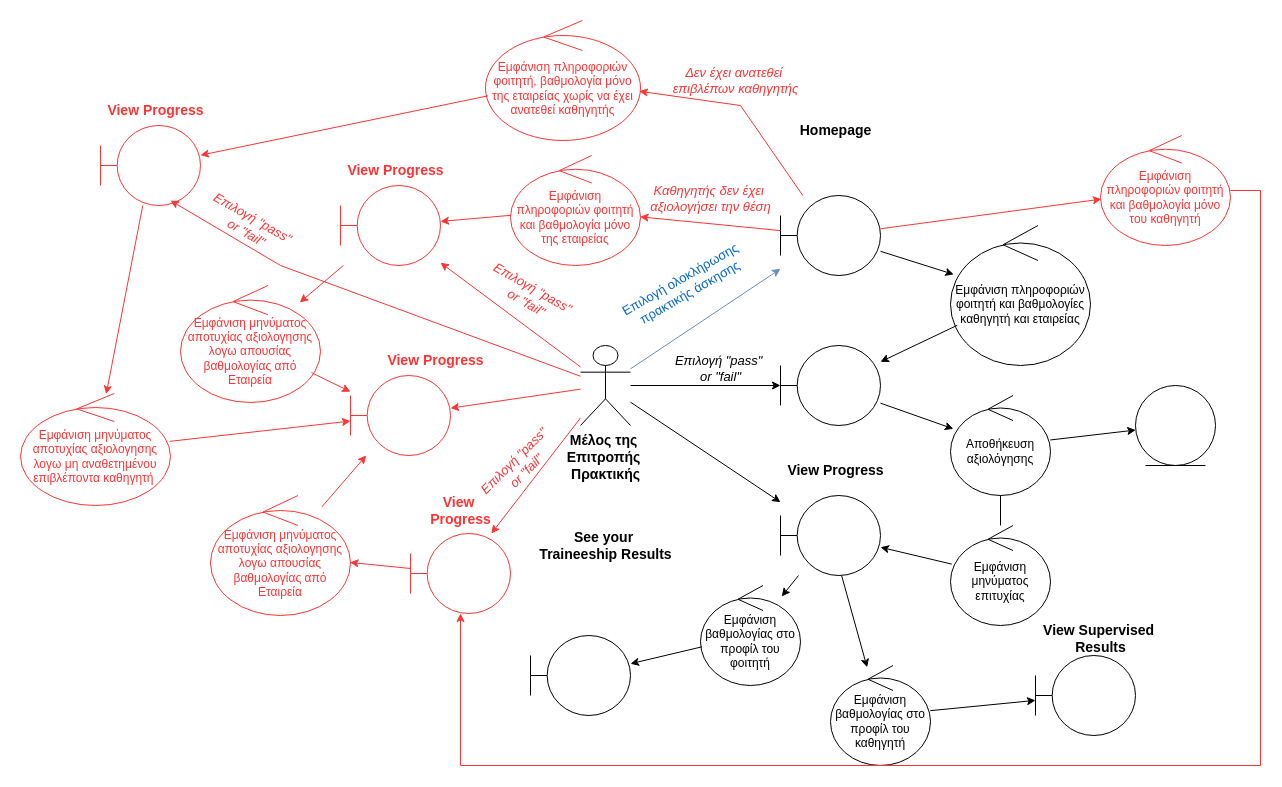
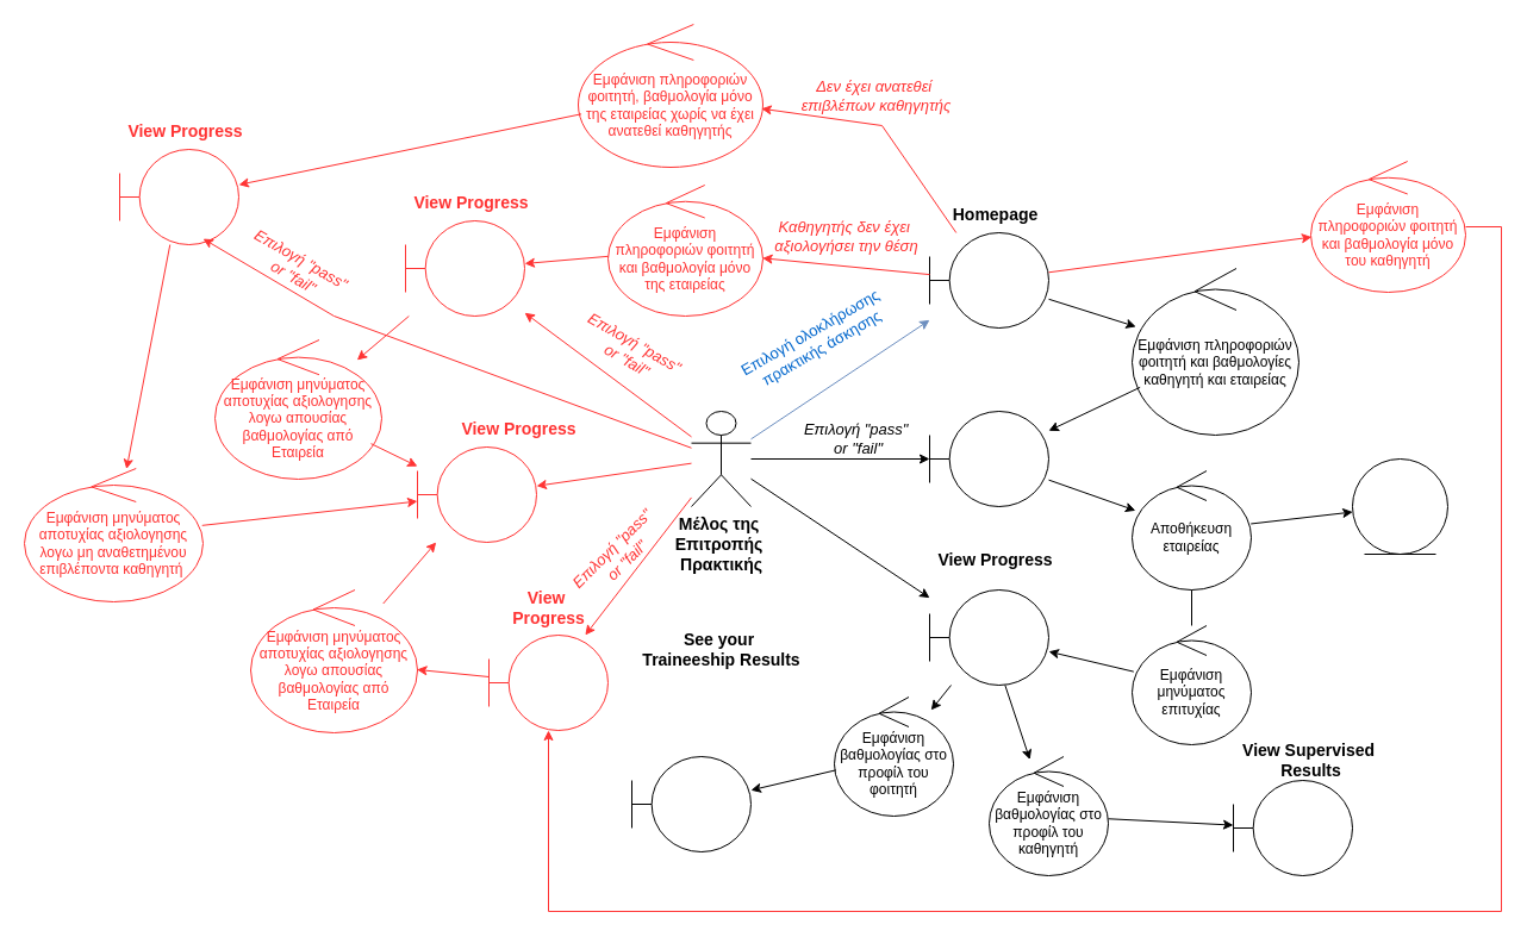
  <mxCell id="0" />
  <mxCell id="1" parent="0" />
  <mxCell id="2" value="&lt;span style=&quot;font-size: 14px;&quot;&gt;&lt;b&gt;Μέλος της&amp;nbsp;&lt;/b&gt;&lt;/span&gt;&lt;div&gt;&lt;span style=&quot;font-size: 14px;&quot;&gt;&lt;b&gt;Επιτροπής&amp;nbsp;&lt;/b&gt;&lt;/span&gt;&lt;div&gt;&lt;span style=&quot;font-size: 14px;&quot;&gt;&lt;b&gt;Πρακτικής&lt;/b&gt;&lt;/span&gt;&lt;/div&gt;&lt;/div&gt;" style="shape=umlActor;verticalLabelPosition=bottom;verticalAlign=top;html=1;outlineConnect=0;" vertex="1" parent="1"><mxGeometry x="580" y="345" width="50" height="80" as="geometry" /></mxCell>
  <mxCell id="3" value="" style="shape=umlBoundary;whiteSpace=wrap;html=1;" vertex="1" parent="1"><mxGeometry x="780" y="195" width="100" height="80" as="geometry" /></mxCell>
- <mxCell id="4" value="Homepage" style="text;html=1;align=center;verticalAlign=middle;resizable=0;points=[];autosize=1;strokeColor=none;fillColor=none;fontSize=14;fontStyle=1" vertex="1" parent="1"><mxGeometry x="790" y="115" width="90" height="30" as="geometry" /></mxCell>
+ <mxCell id="4" value="Homepage" style="text;html=1;align=center;verticalAlign=middle;resizable=0;points=[];autosize=1;strokeColor=none;fillColor=none;fontSize=14;fontStyle=1" vertex="1" parent="1"><mxGeometry x="790" y="165" width="90" height="30" as="geometry" /></mxCell>
  <mxCell id="5" value="" style="endArrow=classic;html=1;rounded=0;fontColor=#0066CC;fillColor=#dae8fc;strokeColor=#6c8ebf;" edge="1" parent="1" source="2" target="3"><mxGeometry width="50" height="50" relative="1" as="geometry"><mxPoint x="960" y="445" as="sourcePoint" /><mxPoint x="1010" y="395" as="targetPoint" /></mxGeometry></mxCell>
  <mxCell id="6" value="Επιλογή ολοκλήρωσης&amp;nbsp;&lt;div&gt;πρακτικής άσκησης&lt;/div&gt;" style="text;html=1;align=center;verticalAlign=middle;resizable=0;points=[];autosize=1;strokeColor=none;fillColor=none;fontColor=#0066CC;rotation=-30;fontSize=13;" vertex="1" parent="1"><mxGeometry x="605" y="265" width="160" height="40" as="geometry" /></mxCell>
  <mxCell id="7" value="" style="shape=umlBoundary;whiteSpace=wrap;html=1;" vertex="1" parent="1"><mxGeometry x="780" y="345" width="100" height="80" as="geometry" /></mxCell>
  <mxCell id="8" value="" style="endArrow=classic;html=1;rounded=0;fillColor=#dae8fc;strokeColor=#000000;" edge="1" parent="1" target="7" source="2"><mxGeometry width="50" height="50" relative="1" as="geometry"><mxPoint x="630" y="385" as="sourcePoint" /><mxPoint x="1010" y="395" as="targetPoint" /></mxGeometry></mxCell>
  <mxCell id="9" value="View Progress" style="text;html=1;align=center;verticalAlign=middle;resizable=0;points=[];autosize=1;strokeColor=none;fillColor=none;fontStyle=1;fontSize=14;fontColor=light-dark(#FF3333,#ED0202);" vertex="1" parent="1"><mxGeometry x="340" y="155" width="110" height="30" as="geometry" /></mxCell>
  <mxCell id="10" value="Επιλογή &quot;pass&quot;&amp;nbsp;&lt;div&gt;or &quot;fail&quot;&lt;/div&gt;" style="text;html=1;align=center;verticalAlign=middle;resizable=0;points=[];autosize=1;strokeColor=none;fillColor=none;fontStyle=2;labelBorderColor=none;fontSize=13;" vertex="1" parent="1"><mxGeometry x="660" y="348" width="120" height="40" as="geometry" /></mxCell>
  <mxCell id="11" value="Εμφάνιση πληροφοριών φοιτητή και βαθμολογίες καθηγητή και εταιρείας" style="ellipse;shape=umlControl;whiteSpace=wrap;html=1;fontStyle=0" vertex="1" parent="1"><mxGeometry x="950" y="225" width="140" height="140" as="geometry" /></mxCell>
  <mxCell id="12" value="" style="endArrow=classic;html=1;rounded=0;" edge="1" parent="1" source="3" target="11"><mxGeometry width="50" height="50" relative="1" as="geometry"><mxPoint x="960" y="445" as="sourcePoint" /><mxPoint x="1010" y="395" as="targetPoint" /></mxGeometry></mxCell>
  <mxCell id="13" value="" style="endArrow=classic;html=1;rounded=0;" edge="1" parent="1" source="11" target="7"><mxGeometry width="50" height="50" relative="1" as="geometry"><mxPoint x="960" y="445" as="sourcePoint" /><mxPoint x="1010" y="395" as="targetPoint" /></mxGeometry></mxCell>
- <mxCell id="14" value="Αποθήκευση αξιολόγησης" style="ellipse;shape=umlControl;whiteSpace=wrap;html=1;fontStyle=0" vertex="1" parent="1"><mxGeometry x="950" y="395" width="100" height="100" as="geometry" /></mxCell>
+ <mxCell id="14" value="Αποθήκευση εταιρείας" style="ellipse;shape=umlControl;whiteSpace=wrap;html=1;fontStyle=0" vertex="1" parent="1"><mxGeometry x="950" y="395" width="100" height="100" as="geometry" /></mxCell>
  <mxCell id="15" value="" style="endArrow=classic;html=1;rounded=0;" edge="1" parent="1" source="7" target="14"><mxGeometry width="50" height="50" relative="1" as="geometry"><mxPoint x="960" y="445" as="sourcePoint" /><mxPoint x="1010" y="395" as="targetPoint" /></mxGeometry></mxCell>
  <mxCell id="16" value="" style="ellipse;shape=umlEntity;whiteSpace=wrap;html=1;" vertex="1" parent="1"><mxGeometry x="1135" y="385" width="80" height="80" as="geometry" /></mxCell>
  <mxCell id="17" value="" style="endArrow=classic;html=1;rounded=0;" edge="1" parent="1" source="14" target="16"><mxGeometry width="50" height="50" relative="1" as="geometry"><mxPoint x="960" y="445" as="sourcePoint" /><mxPoint x="1010" y="395" as="targetPoint" /></mxGeometry></mxCell>
  <mxCell id="18" value="Εμφάνιση μηνύματος επιτυχίας" style="ellipse;shape=umlControl;whiteSpace=wrap;html=1;fontStyle=0" vertex="1" parent="1"><mxGeometry x="950" y="525" width="100" height="100" as="geometry" /></mxCell>
  <mxCell id="19" value="" style="endArrow=classic;html=1;rounded=0;" edge="1" parent="1" source="14"><mxGeometry width="50" height="50" relative="1" as="geometry"><mxPoint x="960" y="445" as="sourcePoint" /><mxPoint x="1010" y="395" as="targetPoint" /></mxGeometry></mxCell>
  <mxCell id="20" value="" style="endArrow=none;html=1;rounded=0;" edge="1" parent="1" source="14" target="18"><mxGeometry width="50" height="50" relative="1" as="geometry"><mxPoint x="960" y="445" as="sourcePoint" /><mxPoint x="1010" y="395" as="targetPoint" /></mxGeometry></mxCell>
  <mxCell id="21" value="" style="shape=umlBoundary;whiteSpace=wrap;html=1;" vertex="1" parent="1"><mxGeometry x="780" y="495" width="100" height="80" as="geometry" /></mxCell>
  <mxCell id="22" value="View Progress" style="text;html=1;align=center;verticalAlign=middle;resizable=0;points=[];autosize=1;strokeColor=none;fillColor=none;fontStyle=1;fontSize=14;" vertex="1" parent="1"><mxGeometry x="780" y="455" width="110" height="30" as="geometry" /></mxCell>
  <mxCell id="23" value="" style="endArrow=classic;html=1;rounded=0;" edge="1" parent="1" source="18" target="21"><mxGeometry width="50" height="50" relative="1" as="geometry"><mxPoint x="960" y="445" as="sourcePoint" /><mxPoint x="1010" y="395" as="targetPoint" /></mxGeometry></mxCell>
  <mxCell id="24" value="" style="endArrow=classic;html=1;rounded=0;" edge="1" parent="1" source="2" target="21"><mxGeometry width="50" height="50" relative="1" as="geometry"><mxPoint x="570" y="395" as="sourcePoint" /><mxPoint x="1010" y="395" as="targetPoint" /></mxGeometry></mxCell>
  <mxCell id="25" value="Εμφάνιση βαθμολογίας στο προφίλ του φοιτητή" style="ellipse;shape=umlControl;whiteSpace=wrap;html=1;fontStyle=0" vertex="1" parent="1"><mxGeometry x="700" y="585" width="100" height="100" as="geometry" /></mxCell>
  <mxCell id="26" value="" style="shape=umlBoundary;whiteSpace=wrap;html=1;" vertex="1" parent="1"><mxGeometry x="530" y="635" width="100" height="80" as="geometry" /></mxCell>
  <mxCell id="27" value="See your&amp;nbsp;&lt;div&gt;Traineeship Results&lt;/div&gt;" style="text;html=1;align=center;verticalAlign=middle;resizable=0;points=[];autosize=1;strokeColor=none;fillColor=none;fontSize=14;fontStyle=1" vertex="1" parent="1"><mxGeometry x="530" y="520" width="150" height="50" as="geometry" /></mxCell>
  <mxCell id="28" value="" style="endArrow=classic;html=1;rounded=0;" edge="1" parent="1" source="25" target="26"><mxGeometry width="50" height="50" relative="1" as="geometry"><mxPoint x="780" y="445" as="sourcePoint" /><mxPoint x="830" y="395" as="targetPoint" /></mxGeometry></mxCell>
  <mxCell id="29" value="" style="endArrow=classic;html=1;rounded=0;" edge="1" parent="1" source="21" target="25"><mxGeometry width="50" height="50" relative="1" as="geometry"><mxPoint x="780" y="445" as="sourcePoint" /><mxPoint x="830" y="395" as="targetPoint" /></mxGeometry></mxCell>
- <mxCell id="30" value="Εμφάνιση βαθμολογίας στο προφίλ του καθηγητή" style="ellipse;shape=umlControl;whiteSpace=wrap;html=1;fontStyle=0" vertex="1" parent="1"><mxGeometry x="830" y="665" width="100" height="100" as="geometry" /></mxCell>
+ <mxCell id="30" value="Εμφάνιση βαθμολογίας στο προφίλ του καθηγητή" style="ellipse;shape=umlControl;whiteSpace=wrap;html=1;fontStyle=0" vertex="1" parent="1"><mxGeometry x="830" y="635" width="100" height="100" as="geometry" /></mxCell>
  <mxCell id="31" value="" style="endArrow=classic;html=1;rounded=0;" edge="1" parent="1" source="21" target="30"><mxGeometry width="50" height="50" relative="1" as="geometry"><mxPoint x="780" y="445" as="sourcePoint" /><mxPoint x="830" y="395" as="targetPoint" /></mxGeometry></mxCell>
  <mxCell id="32" value="" style="shape=umlBoundary;whiteSpace=wrap;html=1;" vertex="1" parent="1"><mxGeometry x="1035" y="655" width="100" height="80" as="geometry" /></mxCell>
  <mxCell id="33" value="View Supervised&amp;nbsp;&lt;div&gt;Results&lt;/div&gt;" style="text;html=1;align=center;verticalAlign=middle;resizable=0;points=[];autosize=1;strokeColor=none;fillColor=none;fontStyle=1;fontSize=14;" vertex="1" parent="1"><mxGeometry x="1035" y="613" width="130" height="50" as="geometry" /></mxCell>
  <mxCell id="34" value="" style="endArrow=classic;html=1;rounded=0;" edge="1" parent="1" source="30" target="32"><mxGeometry width="50" height="50" relative="1" as="geometry"><mxPoint x="780" y="445" as="sourcePoint" /><mxPoint x="830" y="395" as="targetPoint" /></mxGeometry></mxCell>
  <mxCell id="35" value="Εμφάνιση πληροφοριών φοιτητή και βαθμολογία μόνο της εταιρείας" style="ellipse;shape=umlControl;whiteSpace=wrap;html=1;fontStyle=0;strokeColor=light-dark(#FF3333,#ED0202);fontColor=light-dark(#FF3333,#ED0202);" vertex="1" parent="1"><mxGeometry x="510" y="155" width="130" height="110" as="geometry" /></mxCell>
  <mxCell id="36" value="" style="endArrow=classic;html=1;rounded=0;strokeColor=light-dark(#FF3333,#ED0202);" edge="1" parent="1" source="3" target="35"><mxGeometry width="50" height="50" relative="1" as="geometry"><mxPoint x="890" y="485" as="sourcePoint" /><mxPoint x="940" y="435" as="targetPoint" /></mxGeometry></mxCell>
  <mxCell id="37" value="" style="shape=umlBoundary;whiteSpace=wrap;html=1;fontColor=light-dark(#FF3333,#ED0202);strokeColor=light-dark(#FF3333,#ED0202);" vertex="1" parent="1"><mxGeometry x="340" y="185" width="100" height="80" as="geometry" /></mxCell>
  <mxCell id="38" value="" style="endArrow=classic;html=1;rounded=0;strokeColor=light-dark(#FF3333,#ED0202);" edge="1" parent="1" source="35" target="37"><mxGeometry width="50" height="50" relative="1" as="geometry"><mxPoint x="890" y="485" as="sourcePoint" /><mxPoint x="940" y="435" as="targetPoint" /></mxGeometry></mxCell>
  <mxCell id="39" value="" style="endArrow=classic;html=1;rounded=0;fillColor=#dae8fc;strokeColor=light-dark(#FF3333,#ED0202);" edge="1" parent="1" source="2" target="37"><mxGeometry width="50" height="50" relative="1" as="geometry"><mxPoint x="640" y="395" as="sourcePoint" /><mxPoint x="790" y="395" as="targetPoint" /></mxGeometry></mxCell>
  <mxCell id="40" value="Επιλογή &quot;pass&quot;&amp;nbsp;&lt;div&gt;or &quot;fail&quot;&lt;/div&gt;" style="text;html=1;align=center;verticalAlign=middle;resizable=0;points=[];autosize=1;strokeColor=none;fillColor=none;fontStyle=2;labelBorderColor=none;fontSize=13;rotation=30;fontColor=light-dark(#FF3333,#ED0202);" vertex="1" parent="1"><mxGeometry x="470" y="275" width="120" height="40" as="geometry" /></mxCell>
  <mxCell id="41" value="Εμφάνιση μηνύματος αποτυχίας αξιολογησης λογω απουσίας βαθμολογίας από Εταιρεία" style="ellipse;shape=umlControl;whiteSpace=wrap;html=1;fontStyle=0;strokeColor=light-dark(#FF3333,#ED0202);fontColor=light-dark(#FF3333,#ED0202);" vertex="1" parent="1"><mxGeometry x="180" y="285" width="140" height="117" as="geometry" /></mxCell>
  <mxCell id="42" value="" style="endArrow=classic;html=1;rounded=0;strokeColor=light-dark(#FF3333,#ED0202);" edge="1" parent="1" source="37" target="41"><mxGeometry width="50" height="50" relative="1" as="geometry"><mxPoint x="540" y="225" as="sourcePoint" /><mxPoint x="450" y="231" as="targetPoint" /></mxGeometry></mxCell>
  <mxCell id="43" value="" style="shape=umlBoundary;whiteSpace=wrap;html=1;strokeColor=light-dark(#FF3333,#ED0202);" vertex="1" parent="1"><mxGeometry x="350" y="375" width="100" height="80" as="geometry" /></mxCell>
  <mxCell id="44" value="View Progress" style="text;html=1;align=center;verticalAlign=middle;resizable=0;points=[];autosize=1;strokeColor=none;fillColor=none;fontStyle=1;fontSize=14;fontColor=light-dark(#FF3333,#ED0202);" vertex="1" parent="1"><mxGeometry x="380" y="345" width="110" height="30" as="geometry" /></mxCell>
  <mxCell id="45" value="" style="endArrow=classic;html=1;rounded=0;strokeColor=light-dark(#FF3333,#ED0202);" edge="1" parent="1" source="41" target="43"><mxGeometry width="50" height="50" relative="1" as="geometry"><mxPoint x="890" y="485" as="sourcePoint" /><mxPoint x="940" y="435" as="targetPoint" /></mxGeometry></mxCell>
  <mxCell id="46" value="" style="endArrow=classic;html=1;rounded=0;strokeColor=light-dark(#FF3333,#ED0202);" edge="1" parent="1" source="2" target="43"><mxGeometry width="50" height="50" relative="1" as="geometry"><mxPoint x="351" y="275" as="sourcePoint" /><mxPoint x="329" y="293" as="targetPoint" /></mxGeometry></mxCell>
  <mxCell id="47" value="Εμφάνιση μηνύματος αποτυχίας αξιολογησης λογω απουσίας βαθμολογίας από Εταιρεία" style="ellipse;shape=umlControl;whiteSpace=wrap;html=1;fontStyle=0;strokeColor=light-dark(#FF3333,#ED0202);fontColor=light-dark(#FF3333,#ED0202);" vertex="1" parent="1"><mxGeometry x="210" y="495" width="140" height="120" as="geometry" /></mxCell>
  <mxCell id="48" value="Εμφάνιση πληροφοριών φοιτητή και βαθμολογία μόνο του καθηγητή" style="ellipse;shape=umlControl;whiteSpace=wrap;html=1;fontStyle=0;strokeColor=light-dark(#FF3333,#ED0202);fontColor=light-dark(#FF3333,#ED0202);" vertex="1" parent="1"><mxGeometry x="1100" y="135" width="130" height="110" as="geometry" /></mxCell>
  <mxCell id="49" value="Καθηγητής δεν έχει&amp;nbsp;&lt;div&gt;αξιολογήσει την θέση&lt;/div&gt;" style="text;html=1;align=center;verticalAlign=middle;resizable=0;points=[];autosize=1;strokeColor=none;fillColor=none;fontSize=13;fontStyle=2;fontColor=light-dark(#FF3333,#ED0202);" vertex="1" parent="1"><mxGeometry x="635" y="178" width="150" height="40" as="geometry" /></mxCell>
  <mxCell id="50" value="" style="endArrow=classic;html=1;rounded=0;strokeColor=light-dark(#FF3333,#ED0202);" edge="1" parent="1" source="3" target="48"><mxGeometry width="50" height="50" relative="1" as="geometry"><mxPoint x="590" y="399" as="sourcePoint" /><mxPoint x="460" y="418" as="targetPoint" /></mxGeometry></mxCell>
  <mxCell id="51" value="" style="shape=umlBoundary;whiteSpace=wrap;html=1;fontColor=light-dark(#FF3333,#ED0202);strokeColor=light-dark(#FF3333,#ED0202);" vertex="1" parent="1"><mxGeometry x="410" y="533" width="100" height="80" as="geometry" /></mxCell>
  <mxCell id="52" value="" style="endArrow=classic;html=1;rounded=0;strokeColor=light-dark(#FF3333,#ED0202);" edge="1" parent="1" source="48" target="51"><mxGeometry width="50" height="50" relative="1" as="geometry"><mxPoint x="1360" y="535" as="sourcePoint" /><mxPoint x="360" y="705" as="targetPoint" /><Array as="points"><mxPoint x="1260" y="190" /><mxPoint x="1260" y="765" /><mxPoint x="460" y="765" /></Array></mxGeometry></mxCell>
  <mxCell id="53" value="" style="endArrow=classic;html=1;rounded=0;fillColor=#dae8fc;strokeColor=light-dark(#FF3333,#ED0202);" edge="1" parent="1" source="2" target="51"><mxGeometry width="50" height="50" relative="1" as="geometry"><mxPoint x="590" y="376" as="sourcePoint" /><mxPoint x="450" y="272" as="targetPoint" /></mxGeometry></mxCell>
  <mxCell id="54" value="Επιλογή &quot;pass&quot;&amp;nbsp;&lt;div&gt;or &quot;fail&quot;&lt;/div&gt;" style="text;html=1;align=center;verticalAlign=middle;resizable=0;points=[];autosize=1;strokeColor=none;fillColor=none;fontStyle=2;labelBorderColor=none;fontSize=13;rotation=-45;fontColor=light-dark(#FF3333,#ED0202);" vertex="1" parent="1"><mxGeometry x="460" y="445" width="120" height="40" as="geometry" /></mxCell>
  <mxCell id="55" value="" style="endArrow=classic;html=1;rounded=0;strokeColor=light-dark(#FF3333,#ED0202);" edge="1" parent="1" source="51" target="47"><mxGeometry width="50" height="50" relative="1" as="geometry"><mxPoint x="590" y="399" as="sourcePoint" /><mxPoint x="460" y="418" as="targetPoint" /></mxGeometry></mxCell>
  <mxCell id="56" value="" style="endArrow=classic;html=1;rounded=0;strokeColor=light-dark(#FF3333,#ED0202);" edge="1" parent="1" source="47" target="43"><mxGeometry width="50" height="50" relative="1" as="geometry"><mxPoint x="328" y="357" as="sourcePoint" /><mxPoint x="362" y="385" as="targetPoint" /></mxGeometry></mxCell>
  <mxCell id="57" value="View&amp;nbsp;&lt;div&gt;Progress&lt;/div&gt;" style="text;html=1;align=center;verticalAlign=middle;resizable=0;points=[];autosize=1;strokeColor=none;fillColor=none;fontStyle=1;fontSize=14;fontColor=light-dark(#FF3333,#ED0202);" vertex="1" parent="1"><mxGeometry x="420" y="485" width="80" height="50" as="geometry" /></mxCell>
  <mxCell id="58" value="Εμφάνιση πληροφοριών φοιτητή, βαθμολογία μόνο της εταιρείας χωρίς να έχει ανατεθεί καθηγητής" style="ellipse;shape=umlControl;whiteSpace=wrap;html=1;fontStyle=0;strokeColor=light-dark(#FF3333,#ED0202);fontColor=light-dark(#FF3333,#ED0202);" vertex="1" parent="1"><mxGeometry x="485" y="20" width="155" height="120" as="geometry" /></mxCell>
  <mxCell id="59" value="" style="endArrow=classic;html=1;rounded=0;strokeColor=light-dark(#FF3333,#ED0202);" edge="1" parent="1" source="3" target="58"><mxGeometry width="50" height="50" relative="1" as="geometry"><mxPoint x="890" y="238" as="sourcePoint" /><mxPoint x="1111" y="209" as="targetPoint" /><Array as="points"><mxPoint x="740" y="105" /></Array></mxGeometry></mxCell>
  <mxCell id="60" value="Δεν έχει ανατεθεί&amp;nbsp;&lt;div&gt;επιβλέπων καθηγητής&lt;/div&gt;" style="text;html=1;align=center;verticalAlign=middle;resizable=0;points=[];autosize=1;strokeColor=none;fillColor=none;rotation=0;fontSize=13;fontStyle=2;fontColor=light-dark(#FF3333,#ED0202);" vertex="1" parent="1"><mxGeometry x="660" y="60" width="150" height="40" as="geometry" /></mxCell>
  <mxCell id="61" value="" style="shape=umlBoundary;whiteSpace=wrap;html=1;fontColor=light-dark(#FF3333,#ED0202);strokeColor=light-dark(#FF3333,#ED0202);" vertex="1" parent="1"><mxGeometry x="100" y="125" width="100" height="80" as="geometry" /></mxCell>
  <mxCell id="62" value="View Progress" style="text;html=1;align=center;verticalAlign=middle;resizable=0;points=[];autosize=1;strokeColor=none;fillColor=none;fontStyle=1;fontSize=14;fontColor=light-dark(#FF3333,#ED0202);" vertex="1" parent="1"><mxGeometry x="100" y="95" width="110" height="30" as="geometry" /></mxCell>
  <mxCell id="63" value="" style="endArrow=classic;html=1;rounded=0;strokeColor=light-dark(#FF3333,#ED0202);" edge="1" parent="1" source="58" target="61"><mxGeometry width="50" height="50" relative="1" as="geometry"><mxPoint x="350" y="275" as="sourcePoint" /><mxPoint x="299" y="317" as="targetPoint" /></mxGeometry></mxCell>
  <mxCell id="64" value="" style="endArrow=classic;html=1;rounded=0;strokeColor=light-dark(#FF3333,#ED0202);entryX=0.7;entryY=0.938;entryDx=0;entryDy=0;entryPerimeter=0;" edge="1" parent="1" source="2" target="61"><mxGeometry width="50" height="50" relative="1" as="geometry"><mxPoint x="305" y="371" as="sourcePoint" /><mxPoint x="140" y="215" as="targetPoint" /><Array as="points"><mxPoint x="280" y="265" /></Array></mxGeometry></mxCell>
  <mxCell id="65" value="Επιλογή &quot;pass&quot;&amp;nbsp;&lt;div&gt;or &quot;fail&quot;&lt;/div&gt;" style="text;html=1;align=center;verticalAlign=middle;resizable=0;points=[];autosize=1;strokeColor=none;fillColor=none;fontStyle=2;labelBorderColor=none;fontSize=13;rotation=30;fontColor=light-dark(#FF3333,#ED0202);" vertex="1" parent="1"><mxGeometry x="189.999" y="204.999" width="120" height="40" as="geometry" /></mxCell>
  <mxCell id="66" value="Εμφάνιση μηνύματος αποτυχίας αξιολογησης λογω μη αναθετημένου επιβλέποντα καθηγητή&amp;nbsp;" style="ellipse;shape=umlControl;whiteSpace=wrap;html=1;fontStyle=0;strokeColor=light-dark(#FF3333,#ED0202);fontColor=light-dark(#FF3333,#ED0202);" vertex="1" parent="1"><mxGeometry x="20" y="393" width="150" height="112" as="geometry" /></mxCell>
  <mxCell id="67" value="" style="endArrow=classic;html=1;rounded=0;strokeColor=light-dark(#FF3333,#ED0202);" edge="1" parent="1" source="61" target="66"><mxGeometry width="50" height="50" relative="1" as="geometry"><mxPoint x="305" y="371" as="sourcePoint" /><mxPoint x="360" y="399" as="targetPoint" /></mxGeometry></mxCell>
  <mxCell id="68" value="" style="endArrow=classic;html=1;rounded=0;strokeColor=light-dark(#FF3333,#ED0202);" edge="1" parent="1" source="66" target="43"><mxGeometry width="50" height="50" relative="1" as="geometry"><mxPoint x="152" y="215" as="sourcePoint" /><mxPoint x="116" y="404" as="targetPoint" /></mxGeometry></mxCell>
